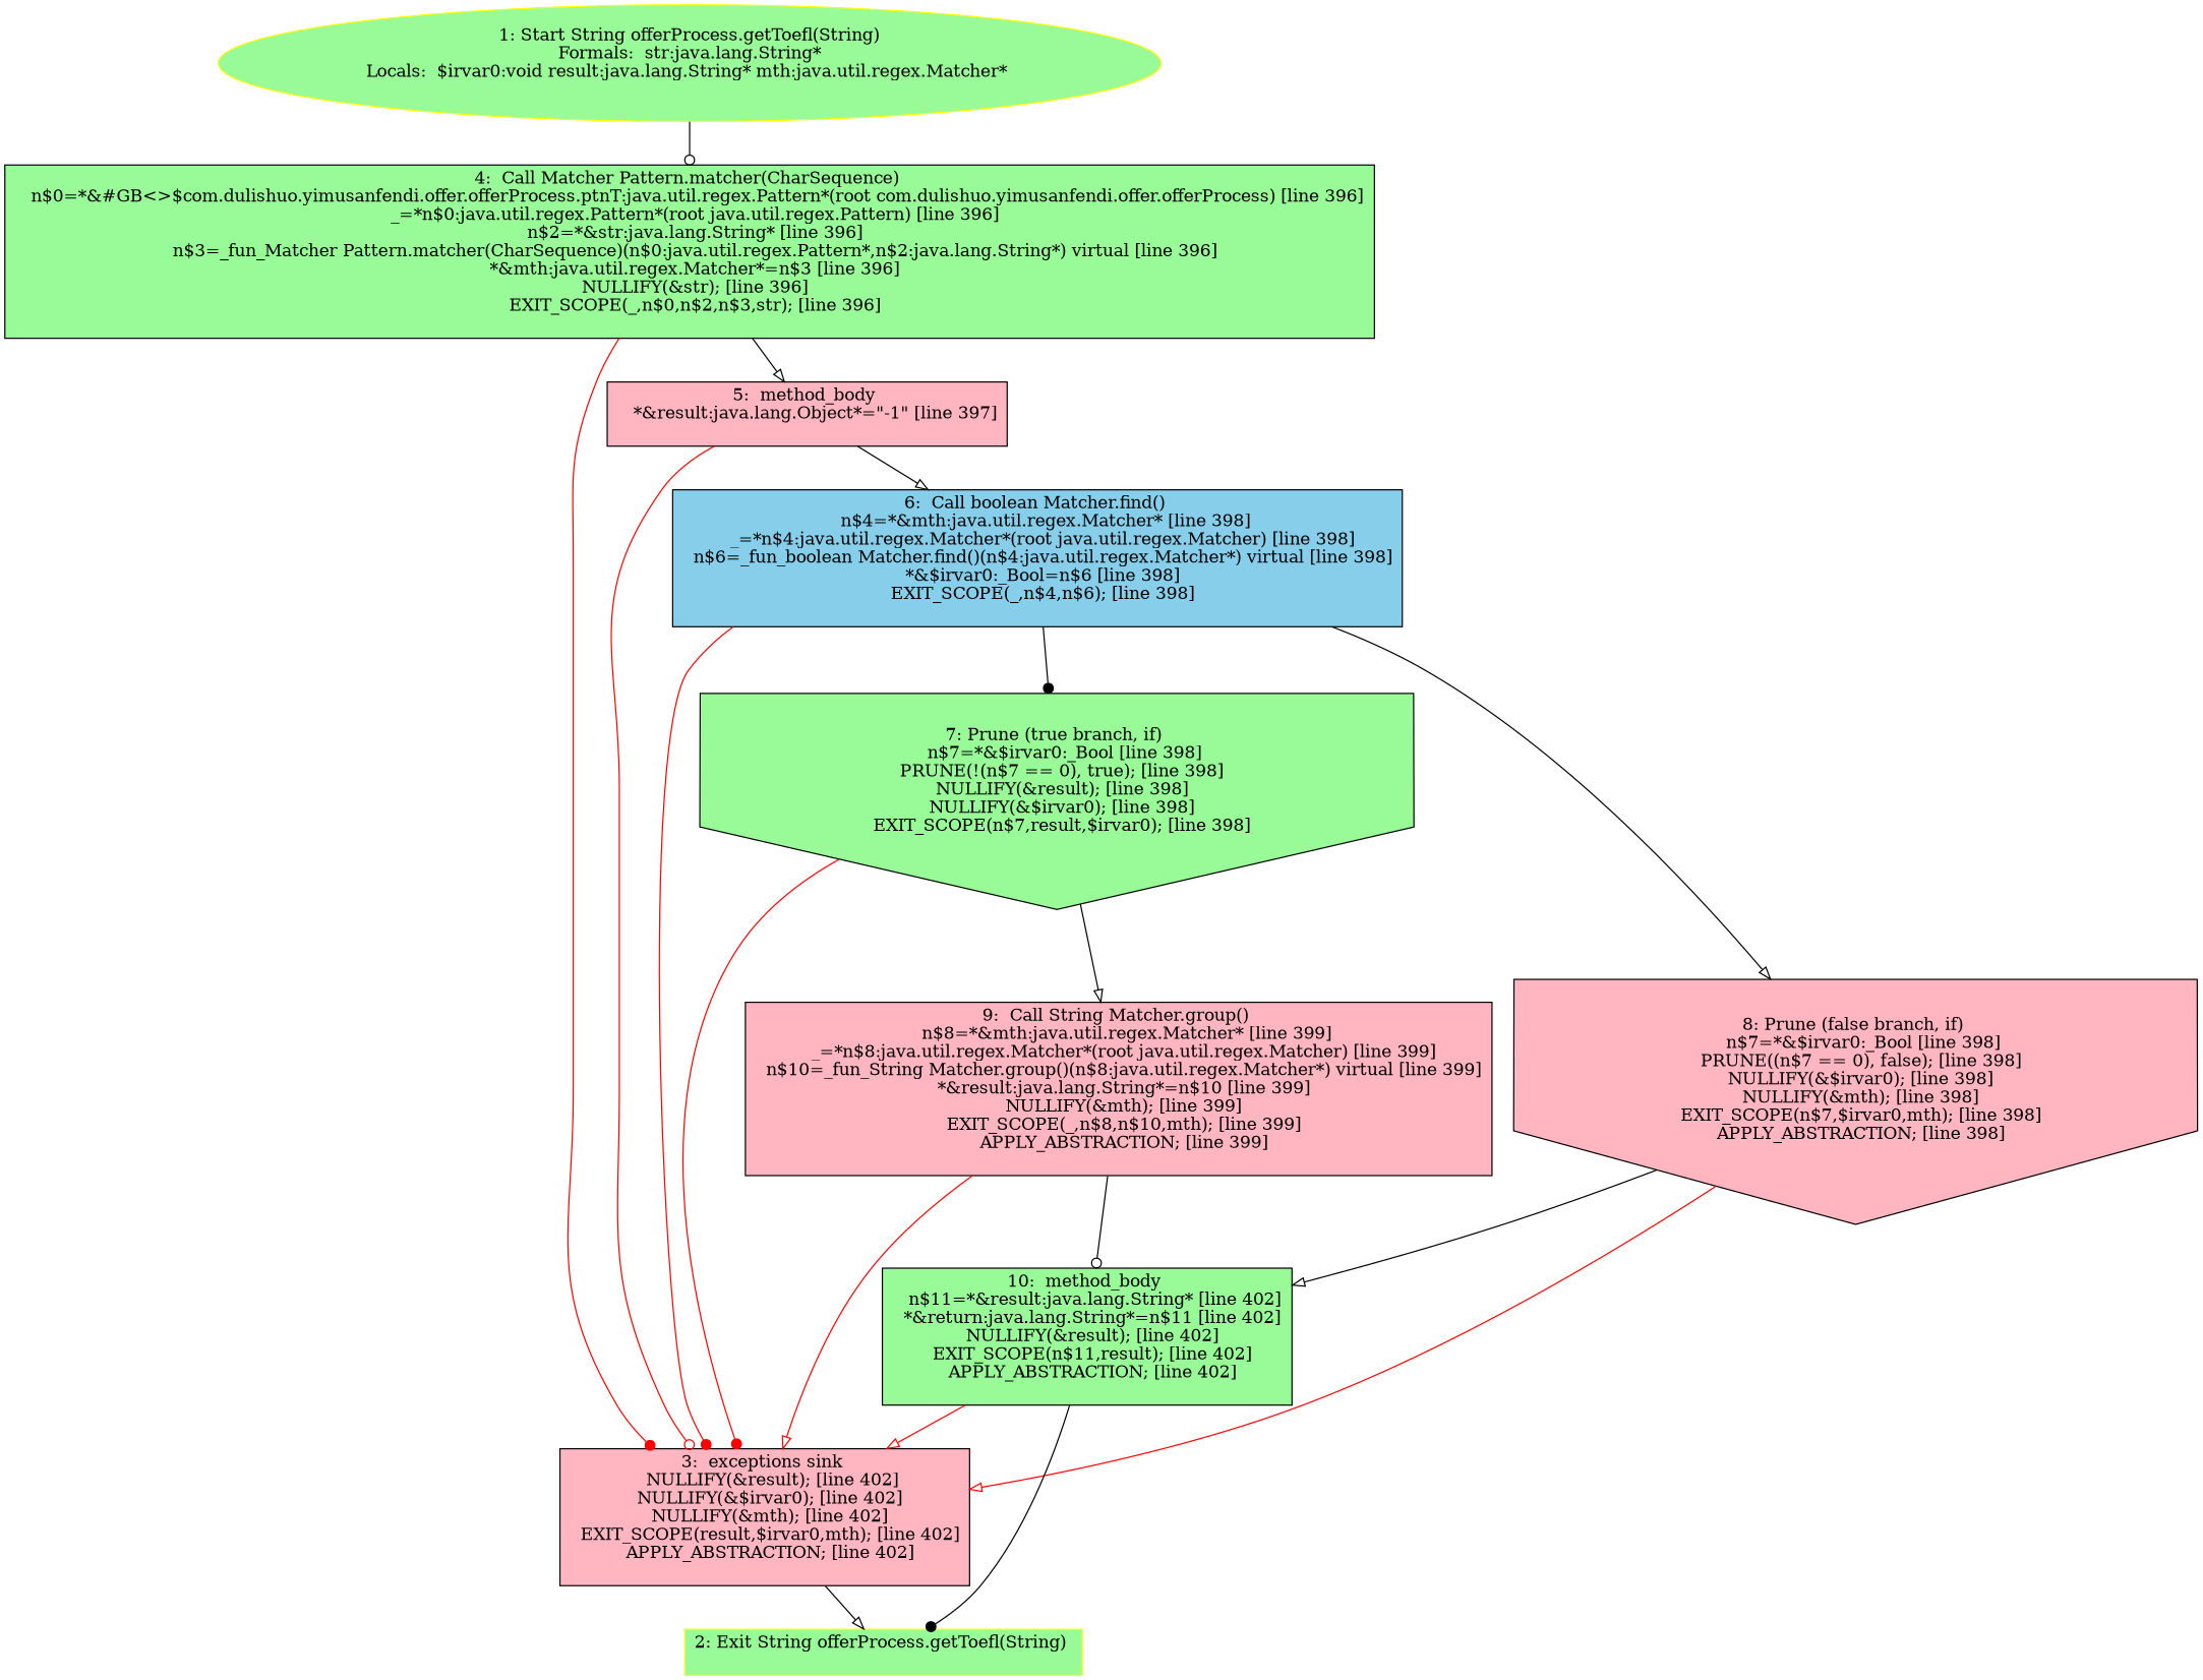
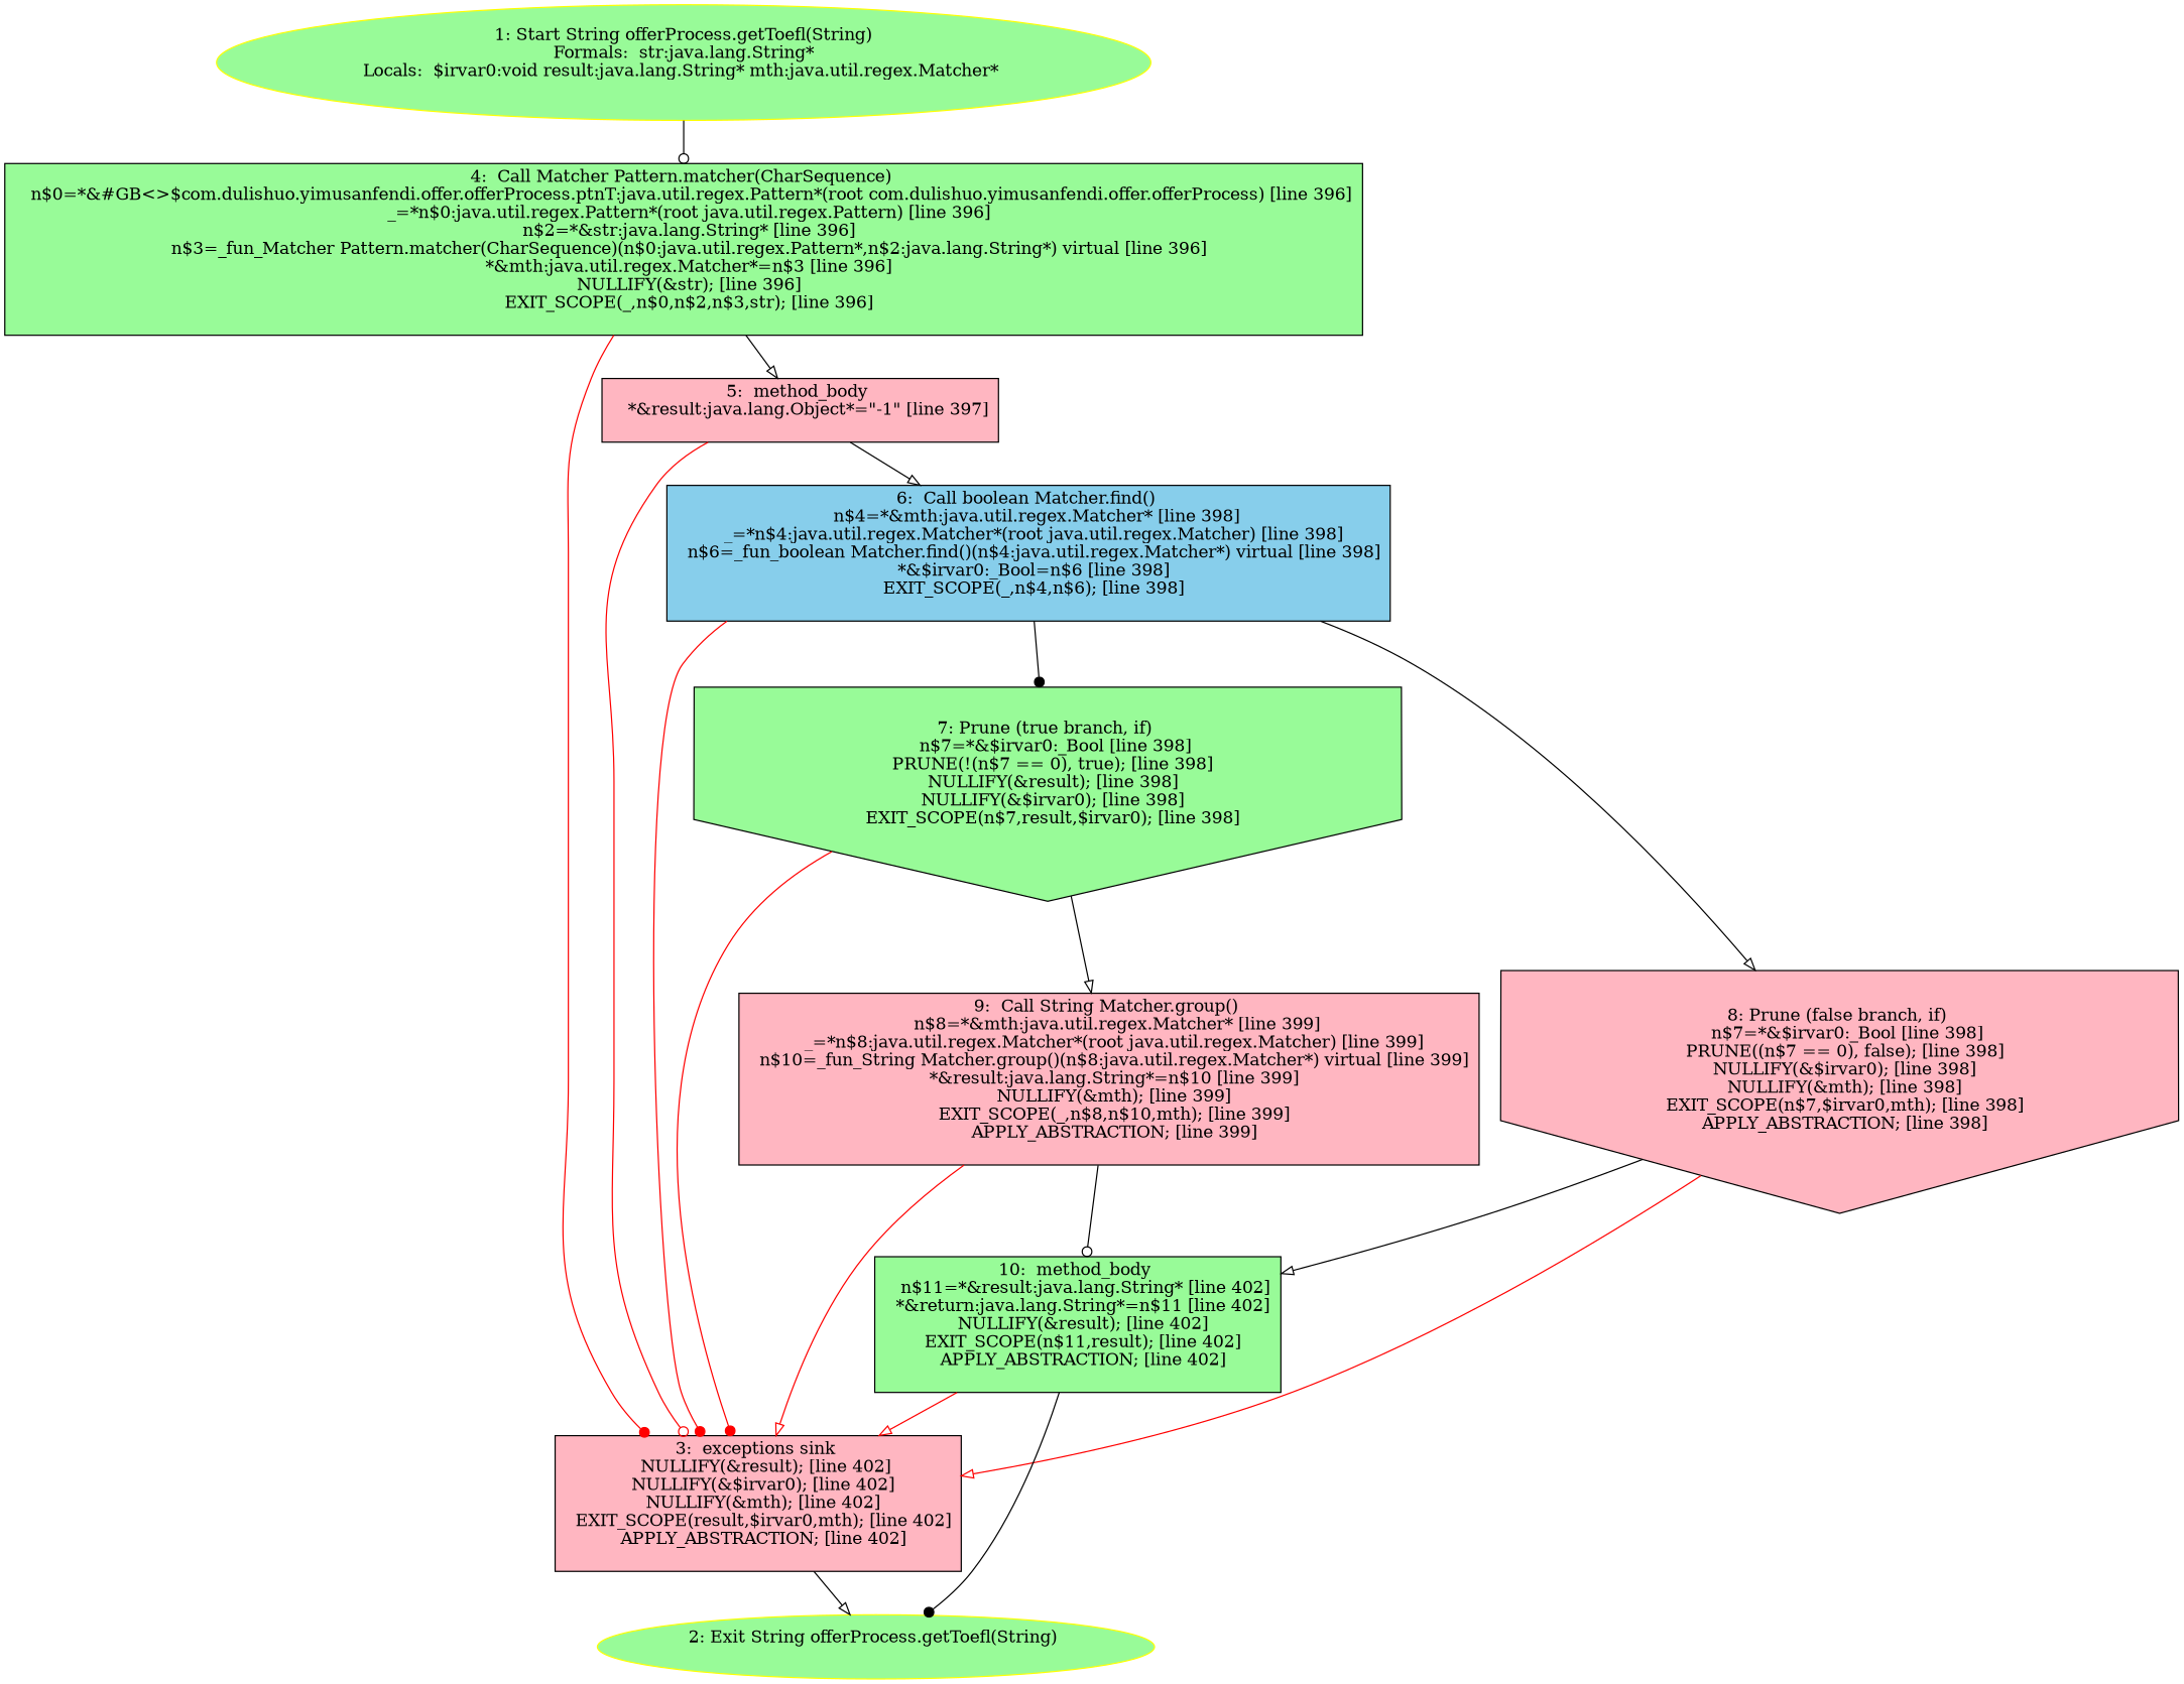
  digraph {
    node [style=filled fillcolor=palegreen shape=box]
    edge [arrowhead=onormal]
    n1 [color=yellow label="1: Start String offerProcess.getToefl(String)\nFormals:  str:java.lang.String*\nLocals:  $irvar0:void result:java.lang.String* mth:java.util.regex.Matcher* \n  " shape=""]
    n2 [label="4:  Call Matcher Pattern.matcher(CharSequence) \n   n$0=*&#GB<>$com.dulishuo.yimusanfendi.offer.offerProcess.ptnT:java.util.regex.Pattern*(root com.dulishuo.yimusanfendi.offer.offerProcess) [line 396]\n  _=*n$0:java.util.regex.Pattern*(root java.util.regex.Pattern) [line 396]\n  n$2=*&str:java.lang.String* [line 396]\n  n$3=_fun_Matcher Pattern.matcher(CharSequence)(n$0:java.util.regex.Pattern*,n$2:java.lang.String*) virtual [line 396]\n  *&mth:java.util.regex.Matcher*=n$3 [line 396]\n  NULLIFY(&str); [line 396]\n  EXIT_SCOPE(_,n$0,n$2,n$3,str); [line 396]\n "]
    n3 [label="3:  exceptions sink \n   NULLIFY(&result); [line 402]\n  NULLIFY(&$irvar0); [line 402]\n  NULLIFY(&mth); [line 402]\n  EXIT_SCOPE(result,$irvar0,mth); [line 402]\n  APPLY_ABSTRACTION; [line 402]\n " fillcolor=lightpink]
    n4 [label="5:  method_body \n   *&result:java.lang.Object*=\"-1\" [line 397]\n " fillcolor=lightpink]
-   n5 [color=yellow label="2: Exit String offerProcess.getToefl(String) \n  "]
+   n5 [color=yellow label="2: Exit String offerProcess.getToefl(String) \n  " shape=""]
    n6 [label="6:  Call boolean Matcher.find() \n   n$4=*&mth:java.util.regex.Matcher* [line 398]\n  _=*n$4:java.util.regex.Matcher*(root java.util.regex.Matcher) [line 398]\n  n$6=_fun_boolean Matcher.find()(n$4:java.util.regex.Matcher*) virtual [line 398]\n  *&$irvar0:_Bool=n$6 [line 398]\n  EXIT_SCOPE(_,n$4,n$6); [line 398]\n " fillcolor=skyblue]
    n7 [label="7: Prune (true branch, if) \n   n$7=*&$irvar0:_Bool [line 398]\n  PRUNE(!(n$7 == 0), true); [line 398]\n  NULLIFY(&result); [line 398]\n  NULLIFY(&$irvar0); [line 398]\n  EXIT_SCOPE(n$7,result,$irvar0); [line 398]\n " shape=invhouse]
    n8 [label="8: Prune (false branch, if) \n   n$7=*&$irvar0:_Bool [line 398]\n  PRUNE((n$7 == 0), false); [line 398]\n  NULLIFY(&$irvar0); [line 398]\n  NULLIFY(&mth); [line 398]\n  EXIT_SCOPE(n$7,$irvar0,mth); [line 398]\n  APPLY_ABSTRACTION; [line 398]\n " shape=invhouse fillcolor=lightpink]
    n9 [label="9:  Call String Matcher.group() \n   n$8=*&mth:java.util.regex.Matcher* [line 399]\n  _=*n$8:java.util.regex.Matcher*(root java.util.regex.Matcher) [line 399]\n  n$10=_fun_String Matcher.group()(n$8:java.util.regex.Matcher*) virtual [line 399]\n  *&result:java.lang.String*=n$10 [line 399]\n  NULLIFY(&mth); [line 399]\n  EXIT_SCOPE(_,n$8,n$10,mth); [line 399]\n  APPLY_ABSTRACTION; [line 399]\n " fillcolor=lightpink]
    n10 [label="10:  method_body \n   n$11=*&result:java.lang.String* [line 402]\n  *&return:java.lang.String*=n$11 [line 402]\n  NULLIFY(&result); [line 402]\n  EXIT_SCOPE(n$11,result); [line 402]\n  APPLY_ABSTRACTION; [line 402]\n "]
    n1 -> n2 [arrowhead=odot]
    n2 -> n3 [color=red arrowhead=dot]
    n2 -> n4
    n3 -> n5
    n4 -> n3 [color=red arrowhead=odot]
    n4 -> n6
    n6 -> n3 [color=red arrowhead=dot]
    n6 -> n7 [arrowhead=dot]
    n6 -> n8
    n7 -> n3 [color=red arrowhead=dot]
    n7 -> n9
    n8 -> n3 [color=red]
    n8 -> n10
    n9 -> n3 [color=red]
    n9 -> n10 [arrowhead=odot]
    n10 -> n3 [color=red]
    n10 -> n5 [arrowhead=dot]
  }
